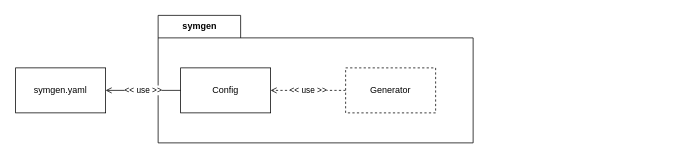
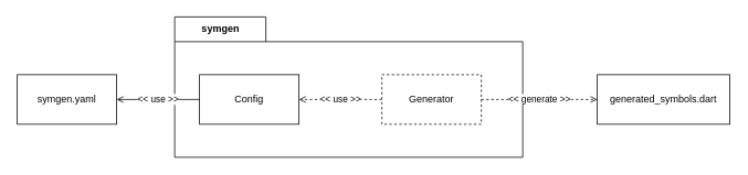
  <mxCell id="0" />
  <mxCell id="1" parent="0" />
  <mxCell id="2" value="symgen" style="shape=folder;fontStyle=1;tabWidth=110;tabHeight=30;tabPosition=left;html=1;boundedLbl=1;labelInHeader=1;container=1;collapsible=0;recursiveResize=0;" vertex="1" parent="1"><mxGeometry x="210" y="20" width="420" height="170" as="geometry" /></mxCell>
  <mxCell id="3" value="Config" style="rounded=0;whiteSpace=wrap;html=1;" vertex="1" parent="2"><mxGeometry x="30" y="70" width="120" height="60" as="geometry" /></mxCell>
  <mxCell id="4" value="&amp;lt;&amp;lt; use &amp;gt;&amp;gt;" style="edgeStyle=none;html=1;exitX=0;exitY=0.5;exitDx=0;exitDy=0;entryX=1;entryY=0.5;entryDx=0;entryDy=0;dashed=1;endArrow=open;endFill=0;" edge="1" parent="2" source="5" target="3"><mxGeometry relative="1" as="geometry" /></mxCell>
  <mxCell id="5" value="Generator" style="rounded=0;whiteSpace=wrap;html=1;dashed=1;" vertex="1" parent="2"><mxGeometry x="250" y="70" width="120" height="60" as="geometry" /></mxCell>
  <mxCell id="6" value="symgen.yaml" style="rounded=0;whiteSpace=wrap;html=1;" vertex="1" parent="1"><mxGeometry x="20" y="90" width="120" height="60" as="geometry" /></mxCell>
+ <mxCell id="7" value="generated_symbols.dart" style="rounded=0;whiteSpace=wrap;html=1;" vertex="1" parent="1"><mxGeometry x="720" y="90" width="160" height="60" as="geometry" /></mxCell>
+ <mxCell id="8" value="&amp;lt;&amp;lt; generate &amp;gt;&amp;gt;" style="edgeStyle=none;html=1;exitX=1;exitY=0.5;exitDx=0;exitDy=0;entryX=0;entryY=0.5;entryDx=0;entryDy=0;dashed=1;endArrow=open;endFill=0;" edge="1" parent="1" source="5" target="7"><mxGeometry relative="1" as="geometry" /></mxCell>
  <mxCell id="9" value="&amp;lt;&amp;lt; use &amp;gt;&amp;gt;" style="edgeStyle=none;html=1;exitX=0;exitY=0.5;exitDx=0;exitDy=0;entryX=1;entryY=0.5;entryDx=0;entryDy=0;dashed=0;endArrow=open;endFill=0;" edge="1" parent="1" source="3" target="6"><mxGeometry relative="1" as="geometry" /></mxCell>
